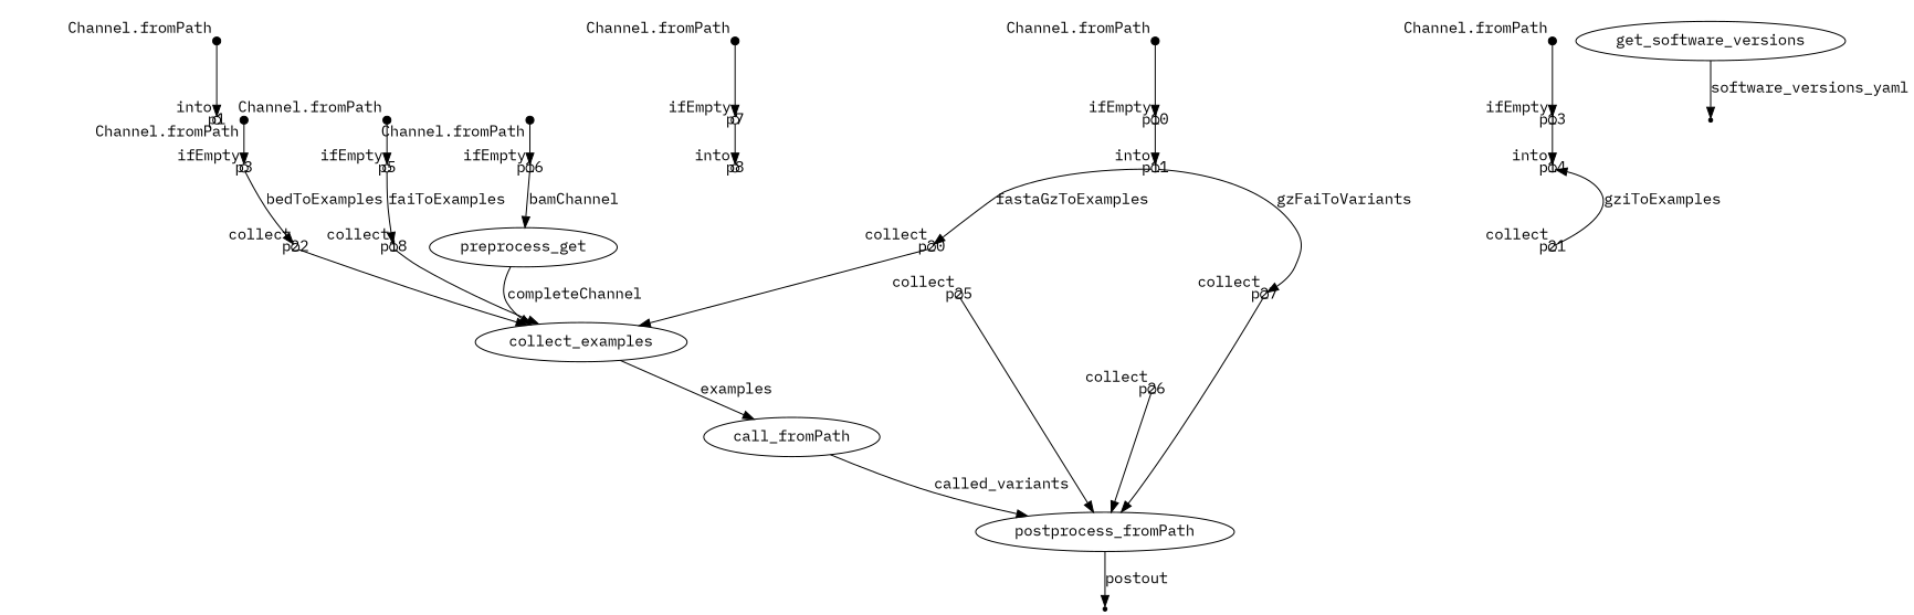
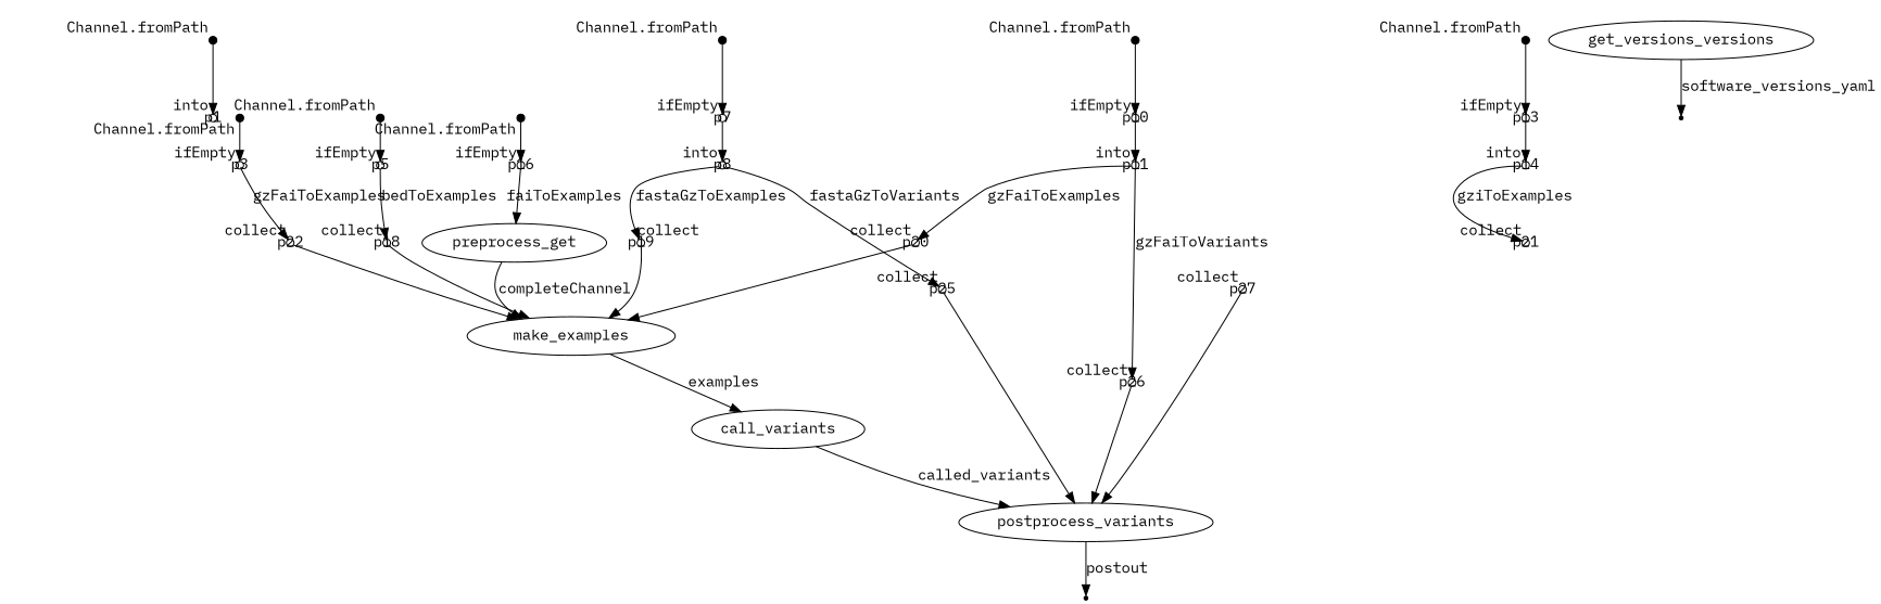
  digraph {
    fontname="IBM Plex Mono"
    node [fixedsize=true fontname="IBM Plex Mono" shape=circle xlabel=collect]
    edge [fontname="IBM Plex Mono"]
    p0 [shape=point width=0.1 xlabel="Channel.fromPath"]
    p1 [width=0.1 xlabel=into]
    p2 [shape=point width=0.1 xlabel="Channel.fromPath"]
    p3 [width=0.1 xlabel=ifEmpty]
    p22 [width=0.1]
-   n6 [label=collect_examples fixedsize="" shape="" xlabel=""]
-   n7 [label=call_fromPath fixedsize="" shape="" xlabel=""]
+   n6 [label=make_examples fixedsize="" shape="" xlabel=""]
+   n7 [label=call_variants fixedsize="" shape="" xlabel=""]
    p4 [shape=point width=0.1 xlabel="Channel.fromPath"]
    p5 [width=0.1 xlabel=ifEmpty]
    p18 [width=0.1]
    p6 [shape=point width=0.1 xlabel="Channel.fromPath"]
    p7 [width=0.1 xlabel=ifEmpty]
    p8 [width=0.1 xlabel=into]
    p25 [width=0.1]
-   n16 [label=postprocess_fromPath fixedsize="" shape="" xlabel=""]
+   p19 [width=0.1]
+   n16 [label=postprocess_variants fixedsize="" shape="" xlabel=""]
    p29 [shape=point fixedsize="" xlabel=""]
    p9 [shape=point width=0.1 xlabel="Channel.fromPath"]
    p10 [width=0.1 xlabel=ifEmpty]
    p11 [width=0.1 xlabel=into]
    p20 [width=0.1]
    p26 [width=0.1]
    p12 [shape=point width=0.1 xlabel="Channel.fromPath"]
    p13 [width=0.1 xlabel=ifEmpty]
    p14 [width=0.1 xlabel=into]
    p21 [width=0.1]
    p27 [width=0.1]
    p15 [shape=point width=0.1 xlabel="Channel.fromPath"]
    p16 [width=0.1 xlabel=ifEmpty]
    n30 [label=preprocess_get fixedsize="" shape="" xlabel=""]
-   n31 [label=get_software_versions fixedsize="" shape="" xlabel=""]
+   n31 [label=get_versions_versions fixedsize="" shape="" xlabel=""]
    p31 [shape=point fixedsize="" xlabel=""]
    p0 -> p1
    p2 -> p3
-   p3 -> p22 [label=bedToExamples]
+   p3 -> p22 [label=gzFaiToExamples]
    p22 -> n6
    n6 -> n7 [label=examples]
    n7 -> n16 [label=called_variants]
    p4 -> p5
-   p5 -> p18 [label=faiToExamples]
+   p5 -> p18 [label=bedToExamples]
    p18 -> n6
    p6 -> p7
    p7 -> p8
+   p8 -> p25 [label=fastaGzToVariants]
+   p8 -> p19 [label=fastaGzToExamples]
    p25 -> n16
+   p19 -> n6
    n16 -> p29 [label=postout]
    p9 -> p10
    p10 -> p11
-   p11 -> p20 [label=fastaGzToExamples]
-   p11 -> p27 [label=gzFaiToVariants]
+   p11 -> p20 [label=gzFaiToExamples]
+   p11 -> p26 [label=gzFaiToVariants]
    p20 -> n6
    p26 -> n16
    p12 -> p13
    p13 -> p14
-   p21 -> p14 [label=gziToExamples]
+   p14 -> p21 [label=gziToExamples]
    p27 -> n16
    p15 -> p16
-   p16 -> n30 [label=bamChannel]
+   p16 -> n30 [label=faiToExamples]
    n30 -> n6 [label=completeChannel]
    n31 -> p31 [label=software_versions_yaml]
  }
